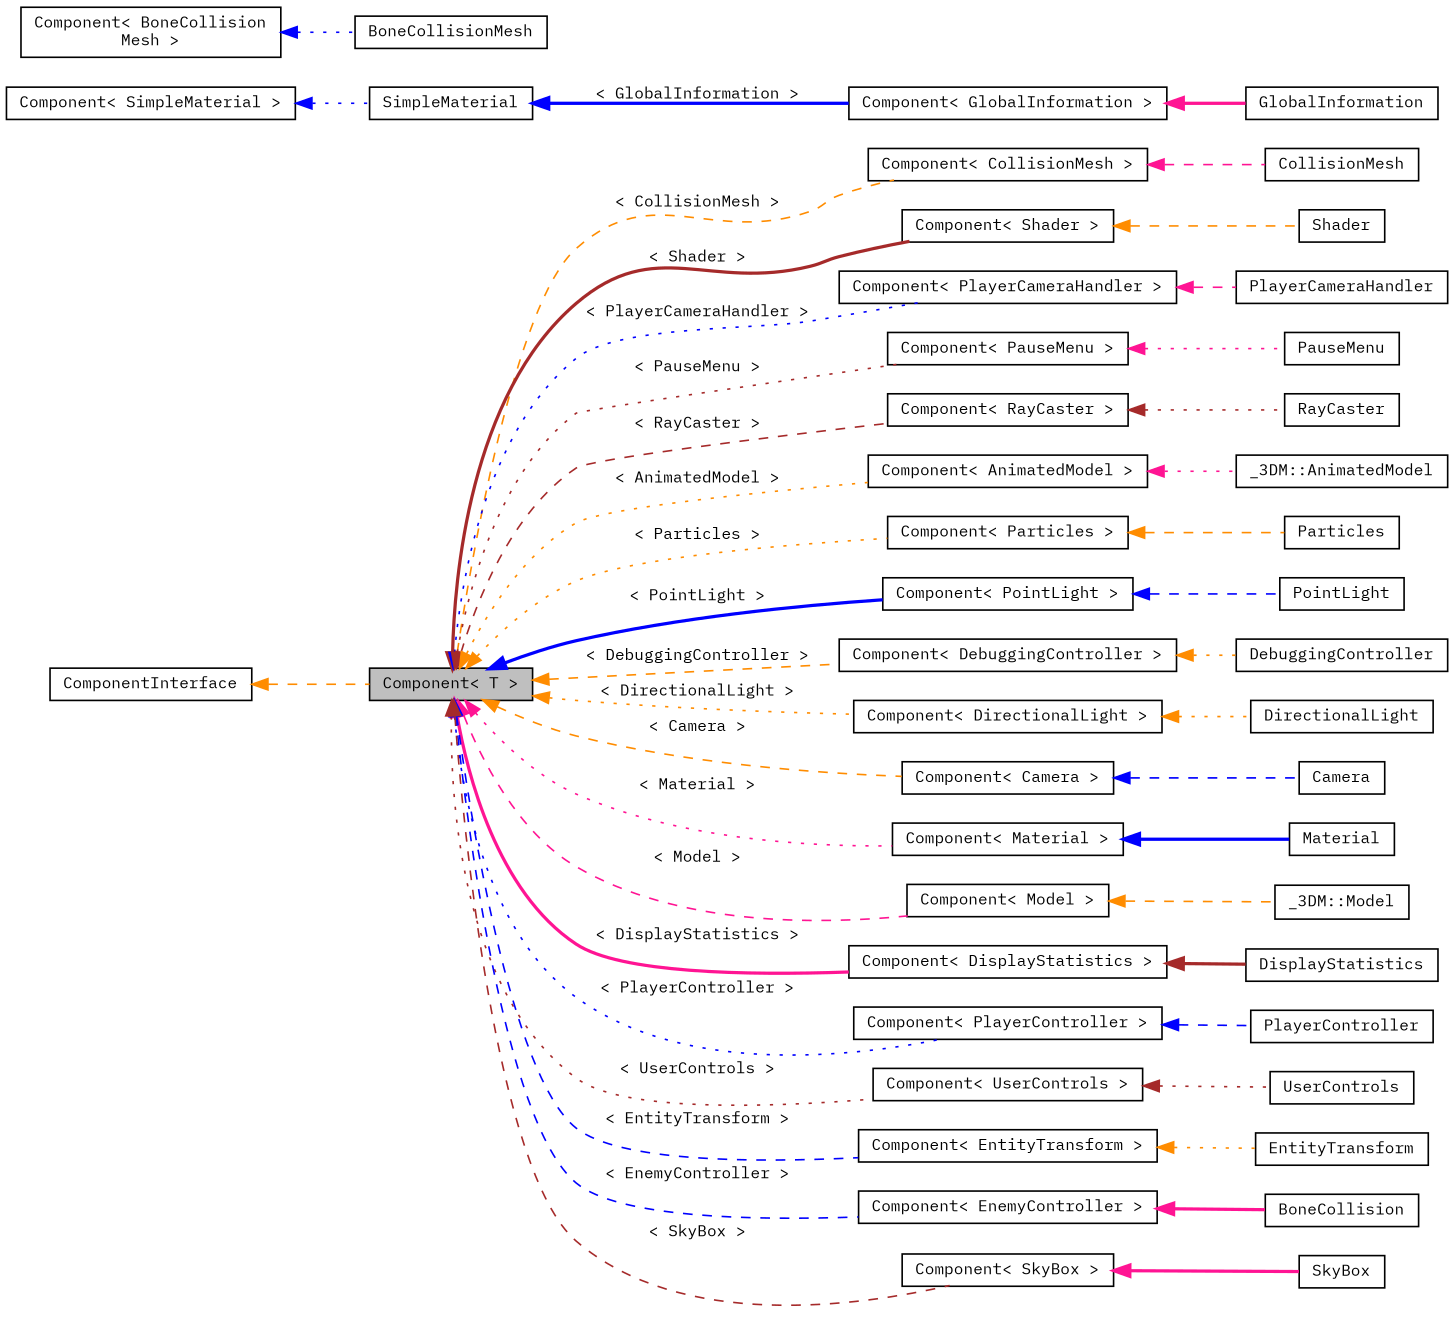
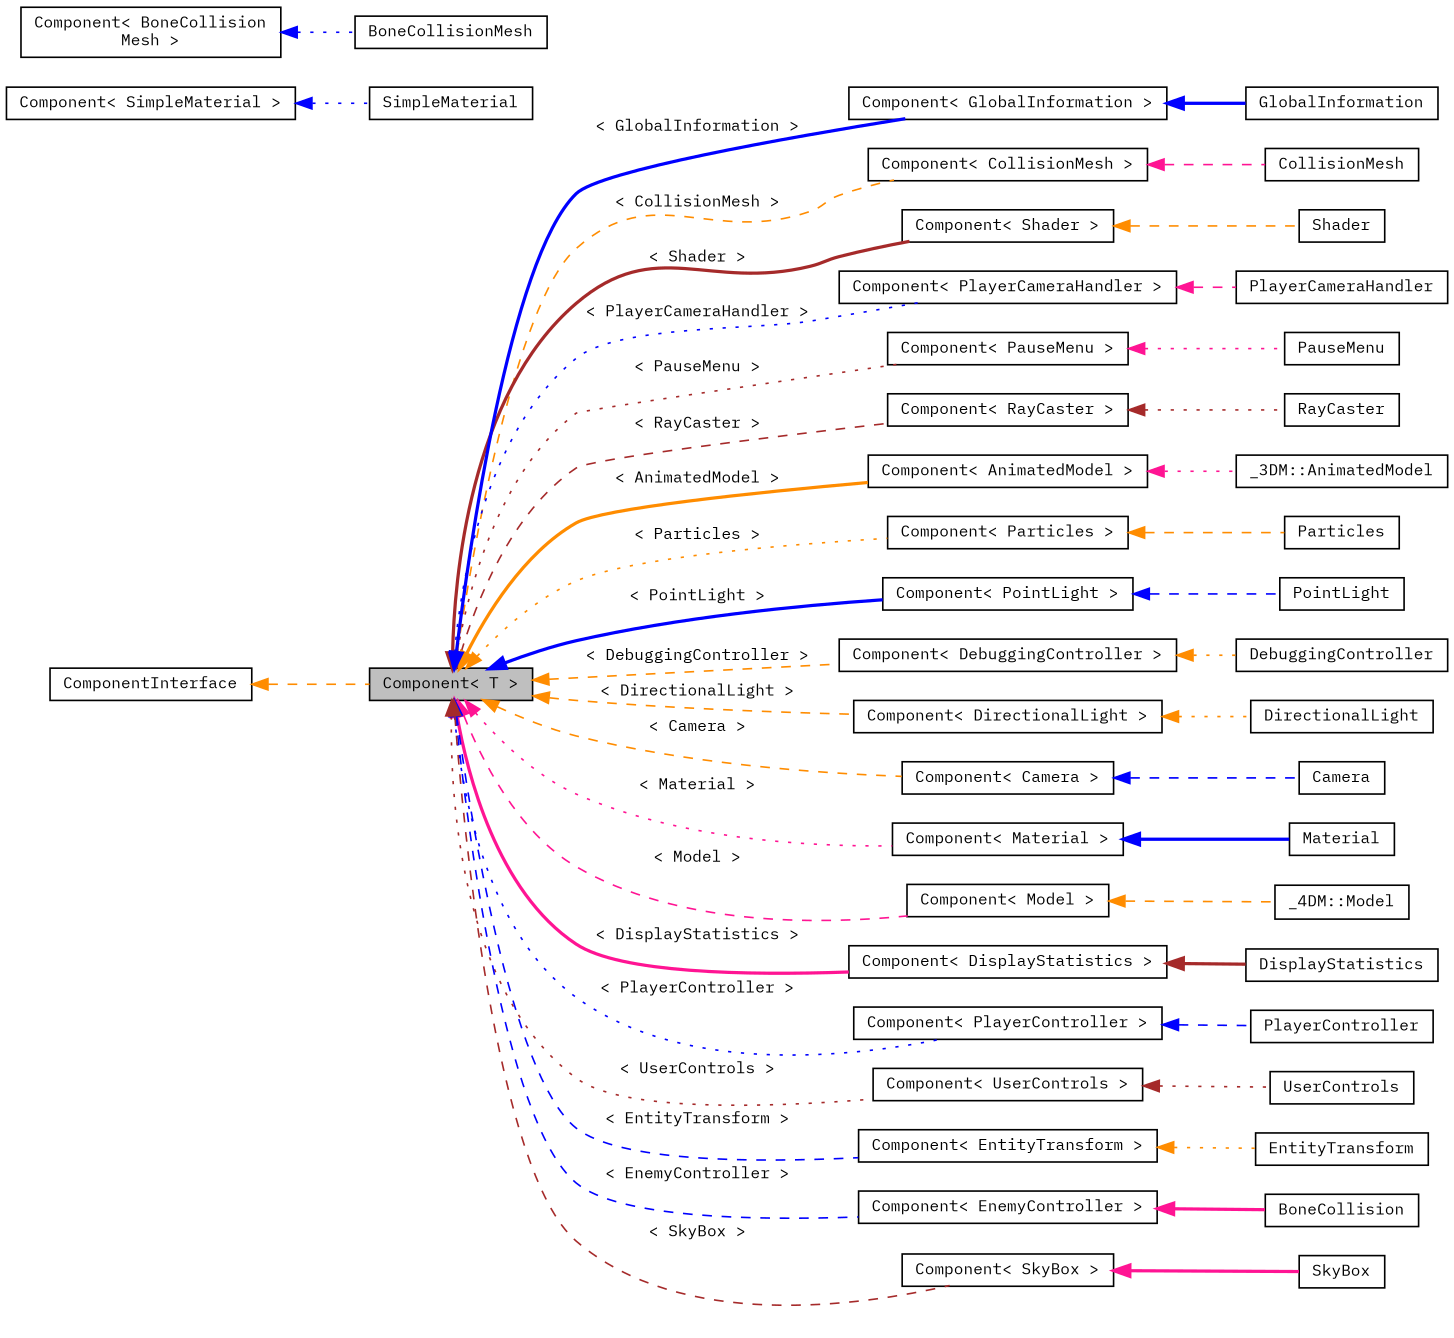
  digraph {
    fontname="IBM Plex Mono"
    rankdir=LR
    node [color=black fillcolor=white fontname="IBM Plex Mono" fontsize=10 shape=record style=filled]
    edge [color=darkorange dir=back fontname="IBM Plex Mono" fontsize=10 labelfontname=Helvetica labelfontsize=10 style=dashed]
    n1 [fillcolor=grey75 fontcolor=black height=0.2 label="Component\< T \>" width=0.4]
    n2 [height=0.2 label="Component\< CollisionMesh \>" width=0.4]
    n3 [height=0.2 label="Component\< Shader \>" width=0.4]
    n4 [height=0.2 label="Component\< PlayerCameraHandler \>" width=0.4]
    n5 [height=0.2 label="Component\< PauseMenu \>" width=0.4]
    n6 [height=0.2 label="Component\< RayCaster \>" width=0.4]
    n7 [height=0.2 label="Component\< AnimatedModel \>" width=0.4]
    n8 [height=0.2 label="Component\< Particles \>" width=0.4]
    n9 [height=0.2 label="Component\< PointLight \>" width=0.4]
    n10 [height=0.2 label="Component\< GlobalInformation \>" width=0.4]
    n11 [height=0.2 label="Component\< DebuggingController \>" width=0.4]
    n12 [height=0.2 label="Component\< DirectionalLight \>" width=0.4]
    n13 [height=0.2 label="Component\< Camera \>" width=0.4]
    n14 [height=0.2 label="Component\< Material \>" width=0.4]
    n15 [height=0.2 label="Component\< Model \>" width=0.4]
    n16 [height=0.2 label="Component\< DisplayStatistics \>" width=0.4]
    n17 [height=0.2 label="Component\< PlayerController \>" width=0.4]
    n18 [height=0.2 label="Component\< UserControls \>" width=0.4]
    n19 [height=0.2 label="Component\< EntityTransform \>" width=0.4]
    n20 [height=0.2 label="Component\< EnemyController \>" width=0.4]
    n21 [height=0.2 label="Component\< SkyBox \>" width=0.4]
    n22 [height=0.2 label=CollisionMesh width=0.4]
    n23 [height=0.2 label="Component\< SimpleMaterial \>" width=0.4]
    n24 [height=0.2 label=SimpleMaterial width=0.4]
    n25 [height=0.2 label=Shader width=0.4]
    n26 [height=0.2 label=PlayerCameraHandler width=0.4]
    n27 [height=0.2 label=PauseMenu width=0.4]
    n28 [height=0.2 label=RayCaster width=0.4]
    n29 [height=0.2 label="_3DM::AnimatedModel" width=0.4]
    n30 [height=0.2 label=Particles width=0.4]
    n31 [height=0.2 label=PointLight width=0.4]
    n32 [height=0.2 label=GlobalInformation width=0.4]
    n33 [height=0.2 label=DebuggingController width=0.4]
    n34 [height=0.2 label=DirectionalLight width=0.4]
    n35 [height=0.2 label=Camera width=0.4]
    n36 [height=0.2 label=Material width=0.4]
-   n37 [height=0.2 label="_3DM::Model" width=0.4]
+   n37 [height=0.2 label="_4DM::Model" width=0.4]
    n38 [height=0.2 label=DisplayStatistics width=0.4]
    n39 [height=0.2 label=PlayerController width=0.4]
    n40 [height=0.2 label=UserControls width=0.4]
    n41 [height=0.2 label=EntityTransform width=0.4]
    n42 [height=0.2 label=BoneCollision width=0.4]
    n43 [height=0.2 label="Component\< BoneCollision\lMesh \>" width=0.4]
    n44 [height=0.2 label=BoneCollisionMesh width=0.4]
    n45 [height=0.2 label=SkyBox width=0.4]
    n46 [height=0.2 label=ComponentInterface width=0.4]
    n1 -> n2 [label=" \< CollisionMesh \>"]
    n1 -> n3 [color=brown label=" \< Shader \>" style=bold]
    n1 -> n4 [color=blue label=" \< PlayerCameraHandler \>" style=dotted]
    n1 -> n5 [color=brown label=" \< PauseMenu \>" style=dotted]
    n1 -> n6 [color=brown label=" \< RayCaster \>"]
-   n1 -> n7 [label=" \< AnimatedModel \>" style=dotted]
+   n1 -> n7 [label=" \< AnimatedModel \>" style=bold]
    n1 -> n8 [label=" \< Particles \>" style=dotted]
    n1 -> n9 [color=blue label=" \< PointLight \>" style=bold]
-   n24 -> n10 [color=blue label=" \< GlobalInformation \>" style=bold]
+   n1 -> n10 [color=blue label=" \< GlobalInformation \>" style=bold]
    n1 -> n11 [label=" \< DebuggingController \>"]
-   n1 -> n12 [label=" \< DirectionalLight \>" style=dotted]
+   n1 -> n12 [label=" \< DirectionalLight \>"]
    n1 -> n13 [label=" \< Camera \>"]
    n1 -> n14 [color=deeppink label=" \< Material \>" style=dotted]
    n1 -> n15 [color=deeppink label=" \< Model \>"]
    n1 -> n16 [color=deeppink label=" \< DisplayStatistics \>" style=bold]
    n1 -> n17 [color=blue label=" \< PlayerController \>" style=dotted]
    n1 -> n18 [color=brown label=" \< UserControls \>" style=dotted]
    n1 -> n19 [color=blue label=" \< EntityTransform \>"]
    n1 -> n20 [color=blue label=" \< EnemyController \>"]
    n1 -> n21 [color=brown label=" \< SkyBox \>"]
    n2 -> n22 [color=deeppink]
    n3 -> n25
    n4 -> n26 [color=deeppink]
    n5 -> n27 [color=deeppink style=dotted]
    n6 -> n28 [color=brown style=dotted]
    n7 -> n29 [color=deeppink style=dotted]
    n8 -> n30
    n9 -> n31 [color=blue]
-   n10 -> n32 [color=deeppink style=bold]
+   n10 -> n32 [color=blue style=bold]
    n11 -> n33 [style=dotted]
    n12 -> n34 [style=dotted]
    n13 -> n35 [color=blue]
    n14 -> n36 [color=blue style=bold]
    n15 -> n37
    n16 -> n38 [color=brown style=bold]
    n17 -> n39 [color=blue]
    n18 -> n40 [color=brown style=dotted]
    n19 -> n41 [style=dotted]
    n20 -> n42 [color=deeppink style=bold]
    n21 -> n45 [color=deeppink style=bold]
    n23 -> n24 [color=blue style=dotted]
    n43 -> n44 [color=blue style=dotted]
    n46 -> n1
  }
